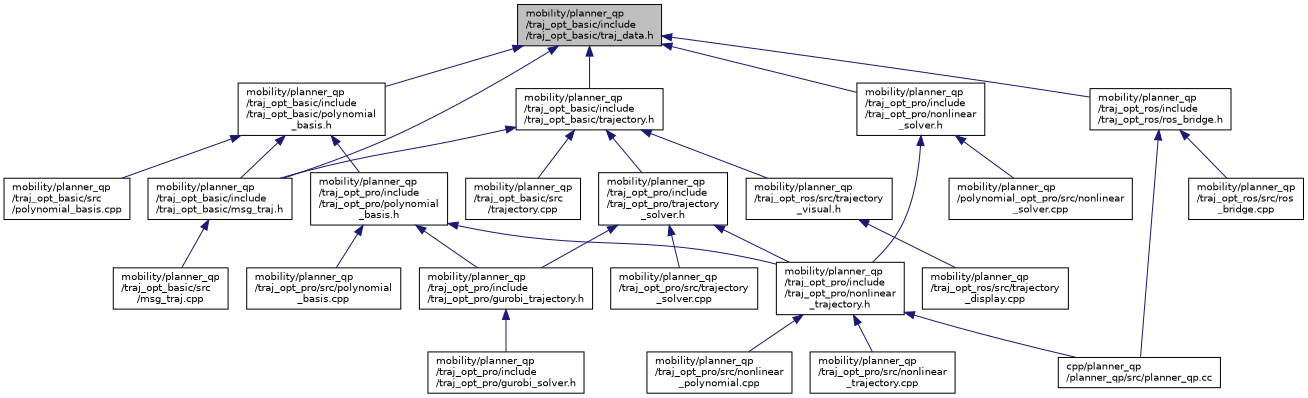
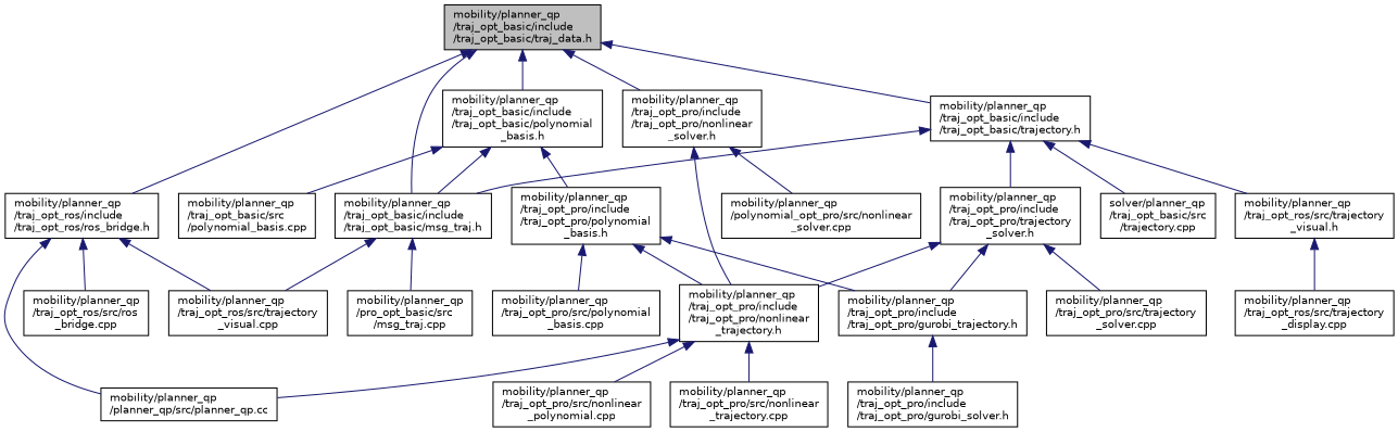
  digraph {
    node [color=black fillcolor=white fontname=Helvetica fontsize=10 shape=record style=filled]
    edge [color=midnightblue dir=back fontname=Helvetica fontsize=10 labelfontname=Helvetica labelfontsize=10 style=solid]
    n1 [fillcolor=grey75 fontcolor=black height=0.2 label="mobility/planner_qp\l/traj_opt_basic/include\l/traj_opt_basic/traj_data.h" width=0.4]
    n2 [height=0.2 label="mobility/planner_qp\l/traj_opt_basic/include\l/traj_opt_basic/msg_traj.h" width=0.4]
    n3 [height=0.2 label="mobility/planner_qp\l/traj_opt_basic/include\l/traj_opt_basic/polynomial\l_basis.h" width=0.4]
    n4 [height=0.2 label="mobility/planner_qp\l/traj_opt_basic/include\l/traj_opt_basic/trajectory.h" width=0.4]
    n5 [height=0.2 label="mobility/planner_qp\l/traj_opt_pro/include\l/traj_opt_pro/nonlinear\l_solver.h" width=0.4]
    n6 [height=0.2 label="mobility/planner_qp\l/traj_opt_ros/include\l/traj_opt_ros/ros_bridge.h" width=0.4]
-   n7 [height=0.2 label="mobility/planner_qp\l/traj_opt_basic/src\l/msg_traj.cpp" width=0.4]
+   n7 [height=0.2 label="mobility/planner_qp\l/pro_opt_basic/src\l/msg_traj.cpp" width=0.4]
+   n8 [height=0.2 label="mobility/planner_qp\l/traj_opt_ros/src/trajectory\l_visual.cpp" width=0.4]
    n9 [height=0.2 label="mobility/planner_qp\l/traj_opt_basic/src\l/polynomial_basis.cpp" width=0.4]
    n10 [height=0.2 label="mobility/planner_qp\l/traj_opt_pro/include\l/traj_opt_pro/polynomial\l_basis.h" width=0.4]
-   n11 [height=0.2 label="mobility/planner_qp\l/traj_opt_basic/src\l/trajectory.cpp" width=0.4]
+   n11 [height=0.2 label="solver/planner_qp\l/traj_opt_basic/src\l/trajectory.cpp" width=0.4]
    n12 [height=0.2 label="mobility/planner_qp\l/traj_opt_pro/include\l/traj_opt_pro/trajectory\l_solver.h" width=0.4]
    n13 [height=0.2 label="mobility/planner_qp\l/traj_opt_ros/src/trajectory\l_visual.h" width=0.4]
    n14 [height=0.2 label="mobility/planner_qp\l/traj_opt_pro/include\l/traj_opt_pro/nonlinear\l_trajectory.h" width=0.4]
    n15 [height=0.2 label="mobility/planner_qp\l/polynomial_opt_pro/src/nonlinear\l_solver.cpp" width=0.4]
-   n16 [height=0.2 label="cpp/planner_qp\l/planner_qp/src/planner_qp.cc" width=0.4]
+   n16 [height=0.2 label="mobility/planner_qp\l/planner_qp/src/planner_qp.cc" width=0.4]
    n17 [height=0.2 label="mobility/planner_qp\l/traj_opt_ros/src/ros\l_bridge.cpp" width=0.4]
    n18 [height=0.2 label="mobility/planner_qp\l/traj_opt_pro/include\l/traj_opt_pro/gurobi_trajectory.h" width=0.4]
    n19 [height=0.2 label="mobility/planner_qp\l/traj_opt_pro/src/polynomial\l_basis.cpp" width=0.4]
    n20 [height=0.2 label="mobility/planner_qp\l/traj_opt_pro/include\l/traj_opt_pro/gurobi_solver.h" width=0.4]
    n21 [height=0.2 label="mobility/planner_qp\l/traj_opt_pro/src/nonlinear\l_polynomial.cpp" width=0.4]
    n22 [height=0.2 label="mobility/planner_qp\l/traj_opt_pro/src/nonlinear\l_trajectory.cpp" width=0.4]
    n23 [height=0.2 label="mobility/planner_qp\l/traj_opt_pro/src/trajectory\l_solver.cpp" width=0.4]
    n24 [height=0.2 label="mobility/planner_qp\l/traj_opt_ros/src/trajectory\l_display.cpp" width=0.4]
    n1 -> n2
    n1 -> n3
    n1 -> n4
    n1 -> n5
    n1 -> n6
    n2 -> n7
+   n2 -> n8
    n3 -> n2
    n3 -> n9
    n3 -> n10
    n4 -> n2
    n4 -> n11
    n4 -> n12
    n4 -> n13
    n5 -> n14
    n5 -> n15
+   n6 -> n8
    n6 -> n16
    n6 -> n17
    n10 -> n14
    n10 -> n18
    n10 -> n19
    n12 -> n14
    n12 -> n18
    n12 -> n23
    n13 -> n24
    n14 -> n16
    n14 -> n21
    n14 -> n22
    n18 -> n20
  }
